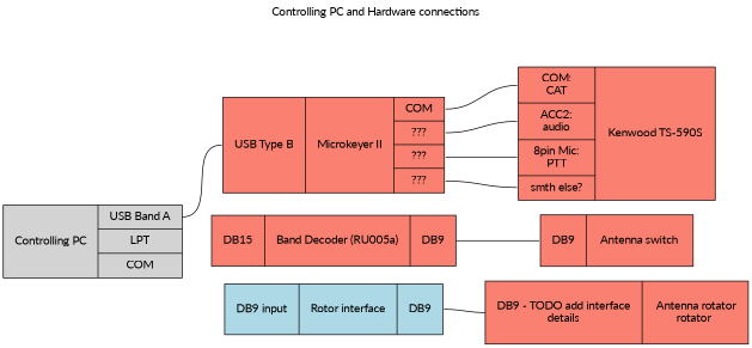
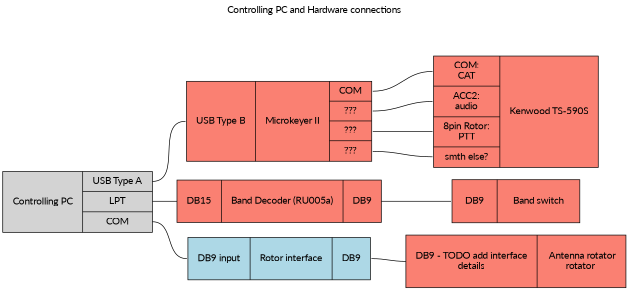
  digraph {
    fontname=Lato
    label="Controlling PC and Hardware connections\n\r"
    labelloc=top
    rankdir=LR
    node [fontname=Lato margin="0.2,0.1" shape=record style=filled fillcolor=salmon]
    edge [arrowhead=none fontname=Lato headport=input tailport=com]
-   n1 [label="{ \nControlling PC\n\r | { <usbA>USB Band A |  <lpt>LPT | <com>COM } }" fillcolor=""]
+   n1 [label="{ \nControlling PC\n\r | { <usbA>USB Type A |  <lpt>LPT | <com>COM } }" fillcolor=""]
    n2 [label="{ <usbB>USB Type B | \nMicrokeyer II\n\r |  { <com>COM | <smth>??? | <smth2>??? | <smth3> ???} }"]
    n3 [label="{<db15> DB15 | \nBand Decoder (RU005a)\n\r | <db9>DB9 }"]
    n4 [fillcolor=lightblue label="{<input> DB9 input | \nRotor interface\n\r | <output>DB9 }"]
-   n5 [label="{ { <com>COM:\nCAT | <acc2>ACC2:\naudio | <mic>8pin Mic:\nPTT | <smth> smth else? }  | \nKenwood TS-590S\n\r }"]
-   n6 [label="{ <db9>DB9 | \n Antenna switch \n\r }"]
+   n5 [label="{ { <com>COM:\nCAT | <acc2>ACC2:\naudio | <mic>8pin Rotor:\nPTT | <smth> smth else? }  | \nKenwood TS-590S\n\r }"]
+   n6 [label="{ <db9>DB9 | \n Band switch \n\r }"]
    n7 [label="{ <input>DB9 - TODO add interface\ndetails | \n Antenna rotator\nrotator \n\r }"]
    n1 -> n2 [headport=usbB tailport=usbA]
+   n1 -> n3 [headport=db15 tailport=lpt]
+   n1 -> n4
    n2 -> n5 [headport=com]
    n2 -> n5 [headport=acc2 tailport=smth]
    n2 -> n5 [headport=mic tailport=smth2]
    n2 -> n5 [headport=smth tailport=smth3]
    n3 -> n6 [headport=db9 tailport=db9]
    n4 -> n7 [tailport=output]
  }
